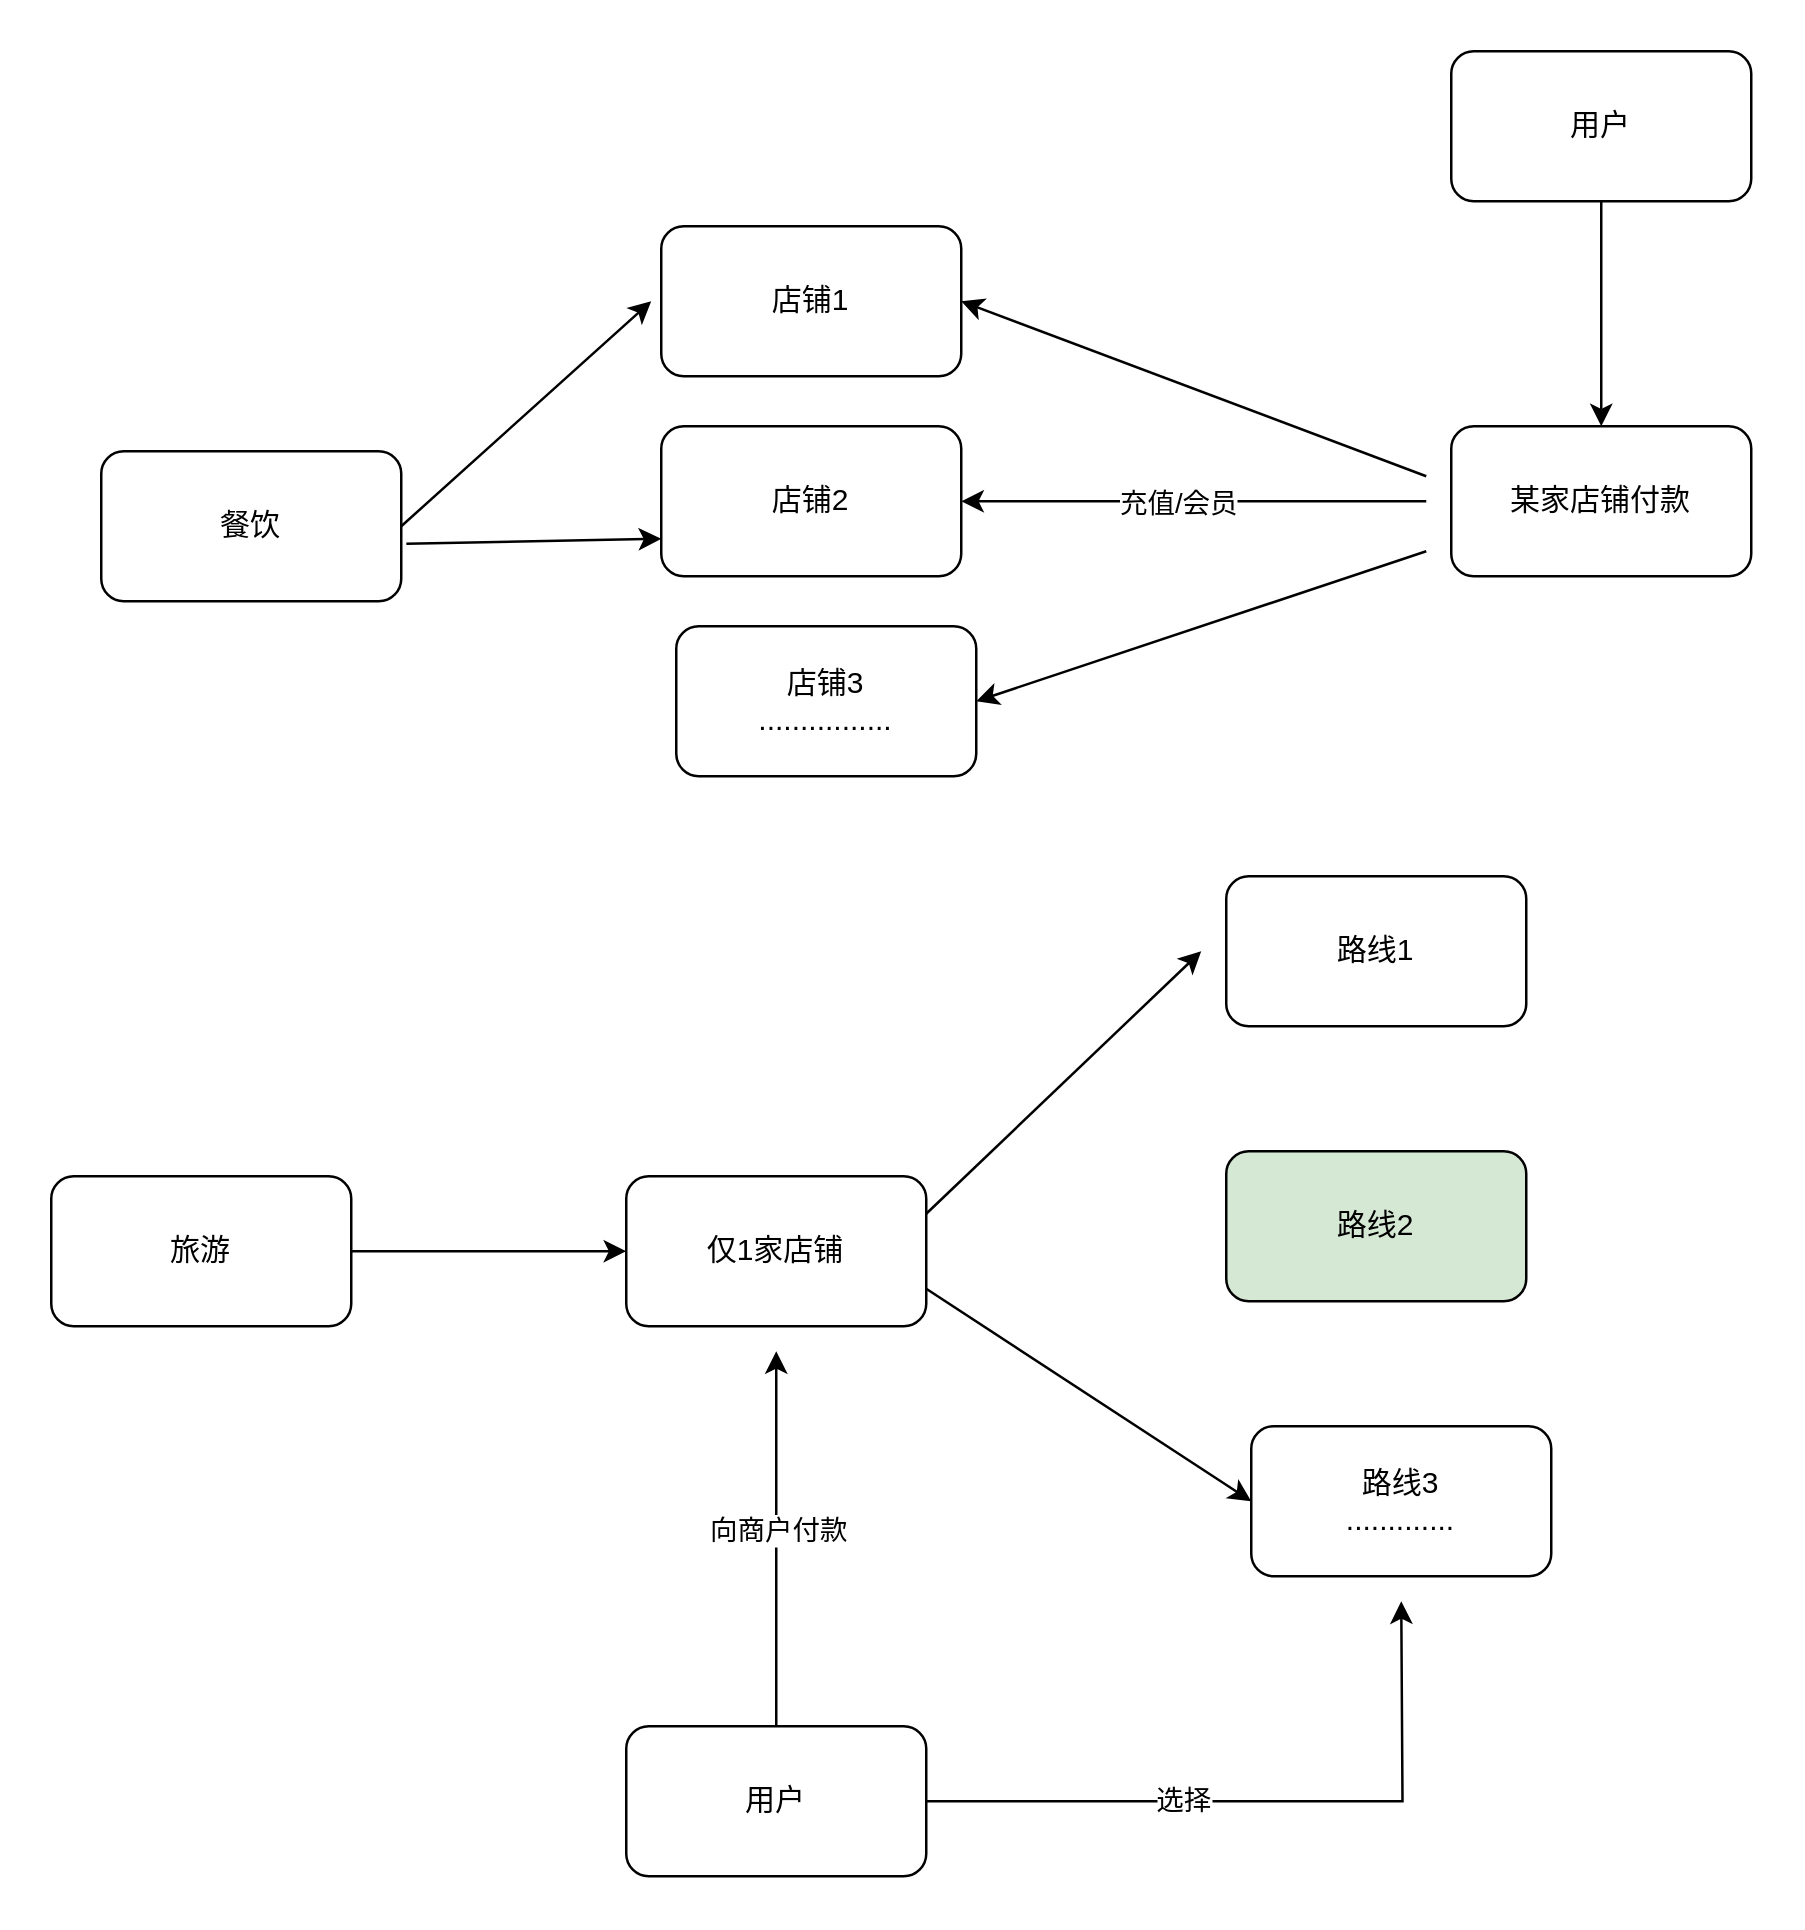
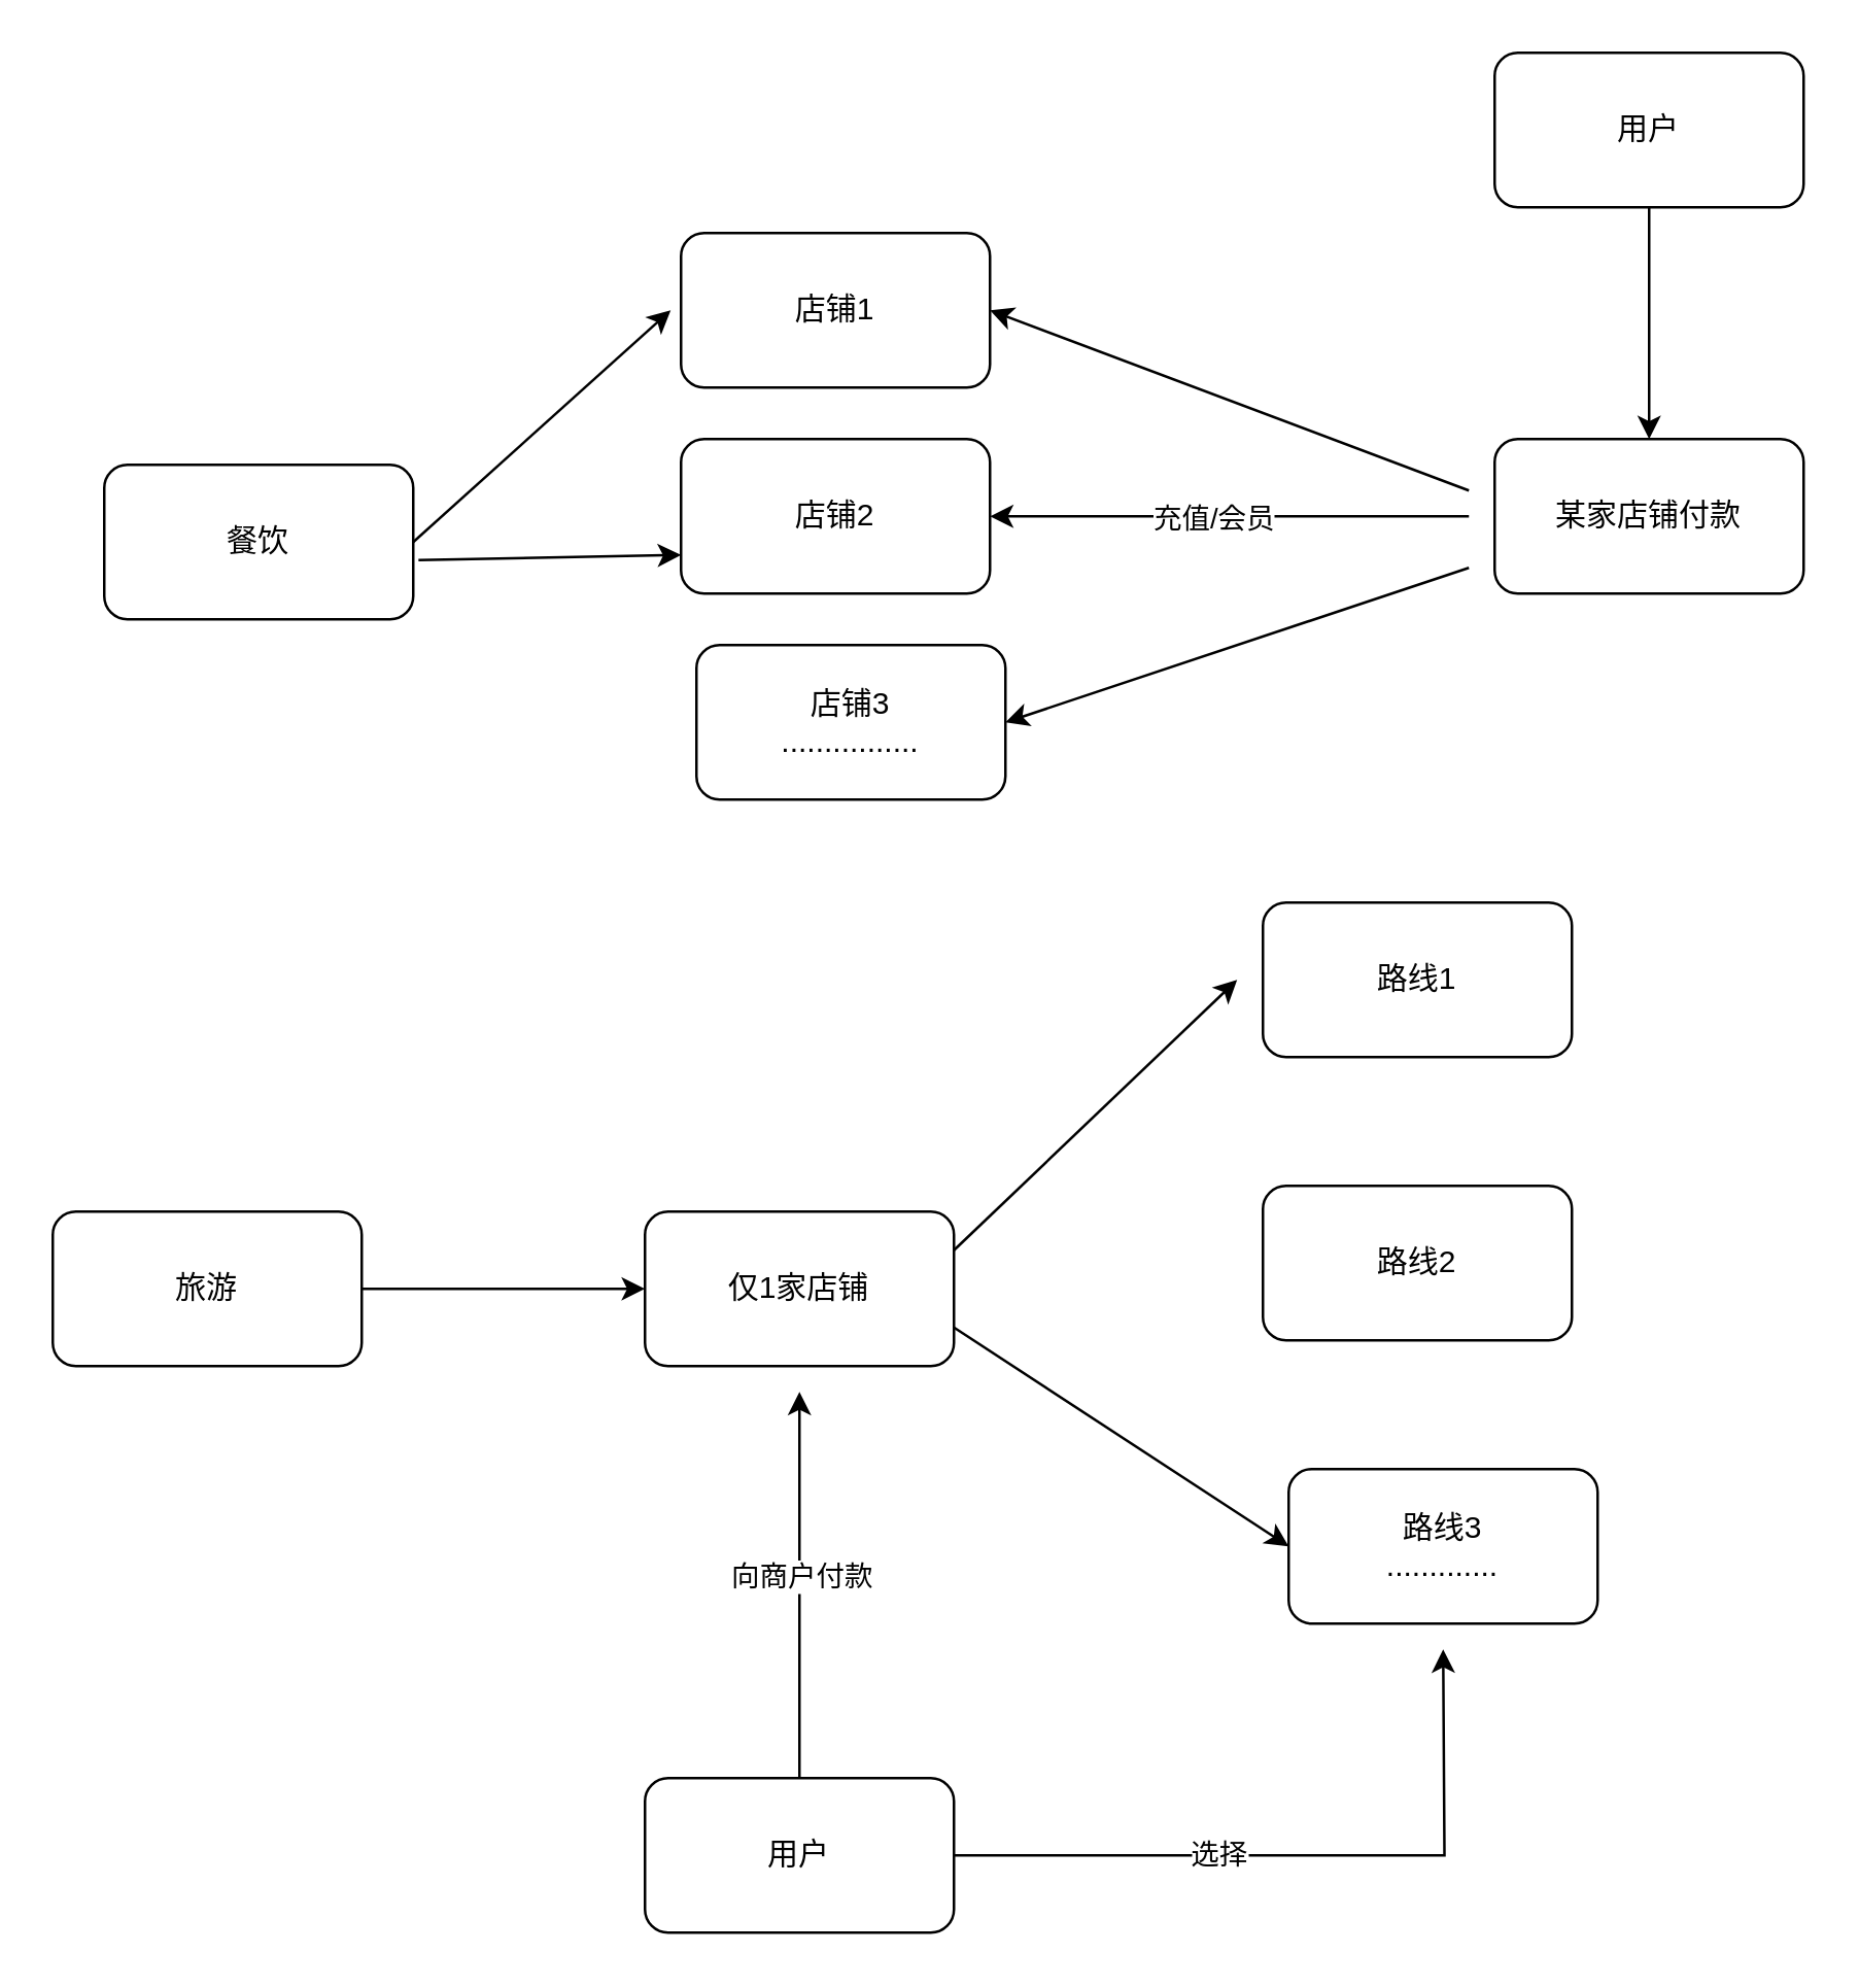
  <mxCell id="0" />
  <mxCell id="1" parent="0" />
  <mxCell id="2" value="餐饮" style="rounded=1;whiteSpace=wrap;html=1;" vertex="1" parent="1"><mxGeometry x="40" y="180" width="120" height="60" as="geometry" /></mxCell>
  <mxCell id="3" value="" style="edgeStyle=orthogonalEdgeStyle;rounded=0;orthogonalLoop=1;jettySize=auto;html=1;" edge="1" parent="1" source="4" target="15"><mxGeometry relative="1" as="geometry" /></mxCell>
  <mxCell id="4" value="旅游" style="rounded=1;whiteSpace=wrap;html=1;" vertex="1" parent="1"><mxGeometry x="20" y="470" width="120" height="60" as="geometry" /></mxCell>
  <mxCell id="5" value="店铺1" style="whiteSpace=wrap;html=1;rounded=1;" vertex="1" parent="1"><mxGeometry x="264" y="90" width="120" height="60" as="geometry" /></mxCell>
  <mxCell id="6" value="店铺2" style="whiteSpace=wrap;html=1;rounded=1;" vertex="1" parent="1"><mxGeometry x="264" y="170" width="120" height="60" as="geometry" /></mxCell>
  <mxCell id="7" value="店铺3&lt;br&gt;................" style="whiteSpace=wrap;html=1;rounded=1;" vertex="1" parent="1"><mxGeometry x="270" y="250" width="120" height="60" as="geometry" /></mxCell>
  <mxCell id="8" value="" style="endArrow=classic;html=1;rounded=0;exitX=1;exitY=0.5;exitDx=0;exitDy=0;" edge="1" parent="1" source="2"><mxGeometry width="50" height="50" relative="1" as="geometry"><mxPoint x="210" y="170" as="sourcePoint" /><mxPoint x="260" y="120" as="targetPoint" /></mxGeometry></mxCell>
  <mxCell id="9" value="" style="endArrow=classic;html=1;rounded=0;exitX=1.017;exitY=0.617;exitDx=0;exitDy=0;exitPerimeter=0;entryX=0;entryY=0.75;entryDx=0;entryDy=0;" edge="1" parent="1" source="2" target="6"><mxGeometry width="50" height="50" relative="1" as="geometry"><mxPoint x="190" y="260" as="sourcePoint" /><mxPoint x="240" y="210" as="targetPoint" /></mxGeometry></mxCell>
  <mxCell id="10" value="某家店铺付款" style="rounded=1;whiteSpace=wrap;html=1;" vertex="1" parent="1"><mxGeometry x="580" y="170" width="120" height="60" as="geometry" /></mxCell>
  <mxCell id="11" value="" style="endArrow=classic;html=1;rounded=0;entryX=1;entryY=0.5;entryDx=0;entryDy=0;" edge="1" parent="1" target="5"><mxGeometry width="50" height="50" relative="1" as="geometry"><mxPoint x="570" y="190" as="sourcePoint" /><mxPoint x="680" y="240" as="targetPoint" /></mxGeometry></mxCell>
  <mxCell id="12" value="" style="endArrow=classic;html=1;rounded=0;entryX=1;entryY=0.5;entryDx=0;entryDy=0;" edge="1" parent="1" target="6"><mxGeometry width="50" height="50" relative="1" as="geometry"><mxPoint x="570" y="200" as="sourcePoint" /><mxPoint x="610" y="270" as="targetPoint" /></mxGeometry></mxCell>
  <mxCell id="13" value="充值/会员" style="edgeLabel;html=1;align=center;verticalAlign=middle;resizable=0;points=[];" vertex="1" connectable="0" parent="12"><mxGeometry x="0.237" relative="1" as="geometry"><mxPoint x="15" as="offset" /></mxGeometry></mxCell>
  <mxCell id="14" value="" style="endArrow=classic;html=1;rounded=0;entryX=1;entryY=0.5;entryDx=0;entryDy=0;" edge="1" parent="1" target="7"><mxGeometry width="50" height="50" relative="1" as="geometry"><mxPoint x="570" y="220" as="sourcePoint" /><mxPoint x="540" y="350" as="targetPoint" /></mxGeometry></mxCell>
  <mxCell id="15" value="仅1家店铺" style="whiteSpace=wrap;html=1;rounded=1;" vertex="1" parent="1"><mxGeometry x="250" y="470" width="120" height="60" as="geometry" /></mxCell>
  <mxCell id="16" value="路线1" style="rounded=1;whiteSpace=wrap;html=1;" vertex="1" parent="1"><mxGeometry x="490" y="350" width="120" height="60" as="geometry" /></mxCell>
- <mxCell id="17" value="路线2" style="rounded=1;whiteSpace=wrap;html=1;fillColor=#d5e8d4;" vertex="1" parent="1"><mxGeometry x="490" y="460" width="120" height="60" as="geometry" /></mxCell>
+ <mxCell id="17" value="路线2" style="rounded=1;whiteSpace=wrap;html=1;" vertex="1" parent="1"><mxGeometry x="490" y="460" width="120" height="60" as="geometry" /></mxCell>
  <mxCell id="18" value="路线3&lt;br&gt;............." style="rounded=1;whiteSpace=wrap;html=1;" vertex="1" parent="1"><mxGeometry x="500" y="570" width="120" height="60" as="geometry" /></mxCell>
  <mxCell id="19" value="" style="endArrow=classic;html=1;rounded=0;exitX=1;exitY=0.25;exitDx=0;exitDy=0;" edge="1" parent="1" source="15"><mxGeometry width="50" height="50" relative="1" as="geometry"><mxPoint x="420" y="430" as="sourcePoint" /><mxPoint x="480" y="380" as="targetPoint" /></mxGeometry></mxCell>
  <mxCell id="20" value="" style="endArrow=classic;html=1;rounded=0;exitX=1;exitY=0.75;exitDx=0;exitDy=0;entryX=0;entryY=0.5;entryDx=0;entryDy=0;" edge="1" parent="1" source="15" target="18"><mxGeometry width="50" height="50" relative="1" as="geometry"><mxPoint x="390" y="710" as="sourcePoint" /><mxPoint x="440" y="660" as="targetPoint" /></mxGeometry></mxCell>
  <mxCell id="21" style="edgeStyle=orthogonalEdgeStyle;rounded=0;orthogonalLoop=1;jettySize=auto;html=1;" edge="1" parent="1" source="25"><mxGeometry relative="1" as="geometry"><mxPoint x="560" y="640" as="targetPoint" /></mxGeometry></mxCell>
  <mxCell id="22" value="选择" style="edgeLabel;html=1;align=center;verticalAlign=middle;resizable=0;points=[];" vertex="1" connectable="0" parent="21"><mxGeometry x="-0.246" y="1" relative="1" as="geometry"><mxPoint as="offset" /></mxGeometry></mxCell>
  <mxCell id="23" style="edgeStyle=orthogonalEdgeStyle;rounded=0;orthogonalLoop=1;jettySize=auto;html=1;" edge="1" parent="1" source="25"><mxGeometry relative="1" as="geometry"><mxPoint x="310" y="540" as="targetPoint" /></mxGeometry></mxCell>
  <mxCell id="24" value="向商户付款" style="edgeLabel;html=1;align=center;verticalAlign=middle;resizable=0;points=[];" vertex="1" connectable="0" parent="23"><mxGeometry x="0.05" relative="1" as="geometry"><mxPoint as="offset" /></mxGeometry></mxCell>
  <mxCell id="25" value="用户" style="rounded=1;whiteSpace=wrap;html=1;" vertex="1" parent="1"><mxGeometry x="250" y="690" width="120" height="60" as="geometry" /></mxCell>
  <mxCell id="26" style="edgeStyle=orthogonalEdgeStyle;rounded=0;orthogonalLoop=1;jettySize=auto;html=1;entryX=0.5;entryY=0;entryDx=0;entryDy=0;" edge="1" parent="1" source="27" target="10"><mxGeometry relative="1" as="geometry" /></mxCell>
  <mxCell id="27" value="用户" style="rounded=1;whiteSpace=wrap;html=1;" vertex="1" parent="1"><mxGeometry x="580" y="20" width="120" height="60" as="geometry" /></mxCell>
